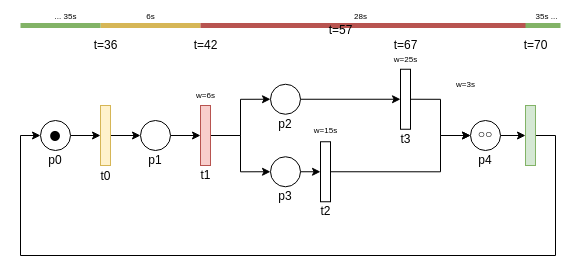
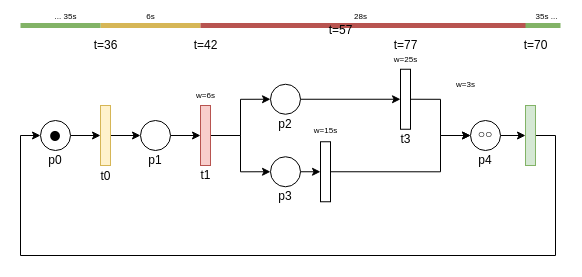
  <mxCell id="0" />
  <mxCell id="1" parent="0" />
  <mxCell id="2" style="edgeStyle=orthogonalEdgeStyle;orthogonalLoop=1;jettySize=auto;html=1;exitX=1;exitY=0.5;exitDx=0;exitDy=0;entryX=0;entryY=0.5;entryDx=0;entryDy=0;fontSize=36;rounded=0;" parent="1" source="3" target="5" edge="1"><mxGeometry relative="1" as="geometry" /></mxCell>
  <mxCell id="3" value="&lt;div style=&quot;font-size: 36px;&quot;&gt;•&lt;br style=&quot;font-size: 36px;&quot;&gt;&lt;/div&gt;" style="ellipse;whiteSpace=wrap;html=1;fontSize=36;" parent="1" vertex="1"><mxGeometry x="40" y="120" width="30" height="30" as="geometry" /></mxCell>
  <mxCell id="4" style="edgeStyle=orthogonalEdgeStyle;orthogonalLoop=1;jettySize=auto;html=1;exitX=1;exitY=0.5;exitDx=0;exitDy=0;entryX=0;entryY=0.5;entryDx=0;entryDy=0;fontSize=36;rounded=0;" parent="1" source="5" target="7" edge="1"><mxGeometry relative="1" as="geometry" /></mxCell>
  <mxCell id="5" value="" style="whiteSpace=wrap;html=1;fillColor=#fff2cc;strokeColor=#d6b656;" parent="1" vertex="1"><mxGeometry x="100" y="105" width="10" height="60" as="geometry" /></mxCell>
  <mxCell id="6" style="edgeStyle=orthogonalEdgeStyle;orthogonalLoop=1;jettySize=auto;html=1;exitX=1;exitY=0.5;exitDx=0;exitDy=0;entryX=0;entryY=0.5;entryDx=0;entryDy=0;fontSize=36;rounded=0;" parent="1" source="7" target="10" edge="1"><mxGeometry relative="1" as="geometry" /></mxCell>
  <mxCell id="7" value="" style="ellipse;whiteSpace=wrap;html=1;fontSize=36;" parent="1" vertex="1"><mxGeometry x="140" y="120" width="30" height="30" as="geometry" /></mxCell>
  <mxCell id="8" style="edgeStyle=orthogonalEdgeStyle;orthogonalLoop=1;jettySize=auto;html=1;exitX=1;exitY=0.5;exitDx=0;exitDy=0;entryX=0;entryY=0.5;entryDx=0;entryDy=0;fontSize=36;rounded=0;" parent="1" source="10" target="12" edge="1"><mxGeometry relative="1" as="geometry"><Array as="points"><mxPoint x="240" y="135" /><mxPoint x="240" y="99" /></Array></mxGeometry></mxCell>
  <mxCell id="9" style="edgeStyle=orthogonalEdgeStyle;orthogonalLoop=1;jettySize=auto;html=1;exitX=1;exitY=0.5;exitDx=0;exitDy=0;entryX=0;entryY=0.5;entryDx=0;entryDy=0;rounded=0;" parent="1" source="10" target="14" edge="1"><mxGeometry relative="1" as="geometry" /></mxCell>
  <mxCell id="10" value="" style="whiteSpace=wrap;html=1;fillColor=#f8cecc;strokeColor=#b85450;" parent="1" vertex="1"><mxGeometry x="200" y="105" width="10" height="60" as="geometry" /></mxCell>
  <mxCell id="11" style="edgeStyle=orthogonalEdgeStyle;orthogonalLoop=1;jettySize=auto;html=1;exitX=1;exitY=0.5;exitDx=0;exitDy=0;entryX=0;entryY=0.5;entryDx=0;entryDy=0;rounded=0;" parent="1" source="12" target="16" edge="1"><mxGeometry relative="1" as="geometry" /></mxCell>
  <mxCell id="12" value="" style="ellipse;whiteSpace=wrap;html=1;fontSize=36;" parent="1" vertex="1"><mxGeometry x="270" y="83.75" width="30" height="30" as="geometry" /></mxCell>
  <mxCell id="13" style="edgeStyle=orthogonalEdgeStyle;orthogonalLoop=1;jettySize=auto;html=1;exitX=1;exitY=0.5;exitDx=0;exitDy=0;entryX=0;entryY=0.5;entryDx=0;entryDy=0;rounded=0;" parent="1" source="14" target="18" edge="1"><mxGeometry relative="1" as="geometry" /></mxCell>
  <mxCell id="14" value="" style="ellipse;whiteSpace=wrap;html=1;fontSize=36;" parent="1" vertex="1"><mxGeometry x="270" y="156.25" width="30" height="30" as="geometry" /></mxCell>
  <mxCell id="15" style="edgeStyle=orthogonalEdgeStyle;orthogonalLoop=1;jettySize=auto;html=1;exitX=1;exitY=0.5;exitDx=0;exitDy=0;rounded=0;" parent="1" source="16" target="20" edge="1"><mxGeometry relative="1" as="geometry" /></mxCell>
  <mxCell id="16" value="" style="whiteSpace=wrap;html=1;" parent="1" vertex="1"><mxGeometry x="400" y="68.75" width="10" height="60" as="geometry" /></mxCell>
  <mxCell id="17" style="edgeStyle=orthogonalEdgeStyle;orthogonalLoop=1;jettySize=auto;html=1;exitX=1;exitY=0.5;exitDx=0;exitDy=0;rounded=0;" parent="1" source="18" target="20" edge="1"><mxGeometry relative="1" as="geometry"><Array as="points"><mxPoint x="440" y="171" /><mxPoint x="440" y="135" /></Array></mxGeometry></mxCell>
  <mxCell id="18" value="" style="whiteSpace=wrap;html=1;" parent="1" vertex="1"><mxGeometry x="320" y="141.25" width="10" height="60" as="geometry" /></mxCell>
  <mxCell id="19" style="edgeStyle=orthogonalEdgeStyle;rounded=0;orthogonalLoop=1;jettySize=auto;html=1;exitX=1;exitY=0.5;exitDx=0;exitDy=0;entryX=0;entryY=0.5;entryDx=0;entryDy=0;fontSize=12;" parent="1" source="20" target="31" edge="1"><mxGeometry relative="1" as="geometry" /></mxCell>
  <mxCell id="20" value="○○" style="ellipse;whiteSpace=wrap;html=1;verticalAlign=top;" parent="1" vertex="1"><mxGeometry x="470" y="120" width="30" height="30" as="geometry" /></mxCell>
  <mxCell id="21" value="p0" style="text;html=1;strokeColor=none;fillColor=none;align=center;verticalAlign=middle;whiteSpace=wrap;rounded=0;fontSize=12;" parent="1" vertex="1"><mxGeometry x="45" y="150" width="20" height="20" as="geometry" /></mxCell>
- <mxCell id="22" value="t2" style="text;html=1;align=center;verticalAlign=middle;resizable=0;points=[];autosize=1;fontSize=12;" parent="1" vertex="1"><mxGeometry x="310" y="201.25" width="30" height="20" as="geometry" /></mxCell>
  <mxCell id="23" value="t0" style="text;html=1;align=center;verticalAlign=middle;resizable=0;points=[];autosize=1;fontSize=12;" parent="1" vertex="1"><mxGeometry x="90" y="166.25" width="30" height="20" as="geometry" /></mxCell>
  <mxCell id="24" value="p1" style="text;html=1;strokeColor=none;fillColor=none;align=center;verticalAlign=middle;whiteSpace=wrap;rounded=0;fontSize=12;" parent="1" vertex="1"><mxGeometry x="145" y="150" width="20" height="20" as="geometry" /></mxCell>
  <mxCell id="25" value="p2" style="text;html=1;strokeColor=none;fillColor=none;align=center;verticalAlign=middle;whiteSpace=wrap;rounded=0;fontSize=12;" parent="1" vertex="1"><mxGeometry x="275" y="114" width="20" height="20" as="geometry" /></mxCell>
  <mxCell id="26" value="p3" style="text;html=1;strokeColor=none;fillColor=none;align=center;verticalAlign=middle;whiteSpace=wrap;rounded=0;fontSize=12;" parent="1" vertex="1"><mxGeometry x="275" y="186" width="20" height="20" as="geometry" /></mxCell>
  <mxCell id="27" value="p4" style="text;html=1;strokeColor=none;fillColor=none;align=center;verticalAlign=middle;whiteSpace=wrap;rounded=0;fontSize=12;" parent="1" vertex="1"><mxGeometry x="475" y="150" width="20" height="20" as="geometry" /></mxCell>
  <mxCell id="28" value="t1" style="text;html=1;align=center;verticalAlign=middle;resizable=0;points=[];autosize=1;fontSize=12;" parent="1" vertex="1"><mxGeometry x="190" y="165" width="30" height="20" as="geometry" /></mxCell>
  <mxCell id="29" value="t3" style="text;html=1;align=center;verticalAlign=middle;resizable=0;points=[];autosize=1;fontSize=12;" parent="1" vertex="1"><mxGeometry x="390" y="128.75" width="30" height="20" as="geometry" /></mxCell>
  <mxCell id="30" style="edgeStyle=orthogonalEdgeStyle;rounded=0;orthogonalLoop=1;jettySize=auto;html=1;exitX=1;exitY=0.5;exitDx=0;exitDy=0;entryX=0;entryY=0.5;entryDx=0;entryDy=0;fontSize=12;" parent="1" source="31" target="3" edge="1"><mxGeometry relative="1" as="geometry"><Array as="points"><mxPoint x="555" y="135" /><mxPoint x="555" y="255" /><mxPoint x="20" y="255" /><mxPoint x="20" y="135" /></Array></mxGeometry></mxCell>
  <mxCell id="31" value="" style="whiteSpace=wrap;html=1;strokeColor=#82b366;fontSize=12;fillColor=#d5e8d4;" parent="1" vertex="1"><mxGeometry x="525" y="105" width="10" height="60" as="geometry" /></mxCell>
  <mxCell id="32" value="w=6s" style="text;html=1;align=center;verticalAlign=middle;resizable=0;points=[];autosize=1;fontSize=8;fillColor=none;gradientColor=none;" parent="1" vertex="1"><mxGeometry x="190" y="85" width="30" height="20" as="geometry" /></mxCell>
  <mxCell id="33" value="w=3s" style="text;html=1;align=center;verticalAlign=middle;resizable=0;points=[];autosize=1;fontSize=8;fillColor=none;gradientColor=none;" parent="1" vertex="1"><mxGeometry x="450" y="74" width="30" height="20" as="geometry" /></mxCell>
  <mxCell id="34" value="" style="endArrow=none;html=1;fontSize=8;strokeWidth=5;fillColor=#fff2cc;strokeColor=#d6b656;" parent="1" edge="1"><mxGeometry width="50" height="50" relative="1" as="geometry"><mxPoint x="100" y="25" as="sourcePoint" /><mxPoint x="200" y="25" as="targetPoint" /></mxGeometry></mxCell>
  <mxCell id="35" value="6s" style="edgeLabel;html=1;align=center;verticalAlign=middle;resizable=0;points=[];fontSize=8;" parent="34" vertex="1" connectable="0"><mxGeometry x="-0.126" y="2" relative="1" as="geometry"><mxPoint x="5.48" y="-8" as="offset" /></mxGeometry></mxCell>
  <mxCell id="36" value="" style="endArrow=none;html=1;fontSize=8;strokeWidth=5;fillColor=#f8cecc;strokeColor=#b85450;" parent="1" edge="1"><mxGeometry width="50" height="50" relative="1" as="geometry"><mxPoint x="200" y="25" as="sourcePoint" /><mxPoint x="530" y="25" as="targetPoint" /></mxGeometry></mxCell>
  <mxCell id="37" value="28s" style="edgeLabel;html=1;align=center;verticalAlign=middle;resizable=0;points=[];fontSize=8;" parent="36" vertex="1" connectable="0"><mxGeometry x="-0.179" y="2" relative="1" as="geometry"><mxPoint x="24.29" y="-8" as="offset" /></mxGeometry></mxCell>
  <mxCell id="38" value="" style="endArrow=none;html=1;fontSize=8;strokeWidth=5;fillColor=#d5e8d4;strokeColor=#82b366;" parent="1" edge="1"><mxGeometry width="50" height="50" relative="1" as="geometry"><mxPoint x="525" y="25" as="sourcePoint" /><mxPoint x="560" y="25" as="targetPoint" /></mxGeometry></mxCell>
  <mxCell id="39" value="35s ..." style="edgeLabel;html=1;align=center;verticalAlign=middle;resizable=0;points=[];fontSize=8;" parent="38" vertex="1" connectable="0"><mxGeometry x="0.418" y="-2" relative="1" as="geometry"><mxPoint x="-4.76" y="-12" as="offset" /></mxGeometry></mxCell>
  <mxCell id="40" value="" style="endArrow=none;html=1;fontSize=8;strokeWidth=5;fillColor=#d5e8d4;strokeColor=#82b366;" parent="1" edge="1"><mxGeometry width="50" height="50" relative="1" as="geometry"><mxPoint x="20" y="25" as="sourcePoint" /><mxPoint x="100" y="25" as="targetPoint" /></mxGeometry></mxCell>
  <mxCell id="41" value="... 35s" style="edgeLabel;html=1;align=center;verticalAlign=middle;resizable=0;points=[];fontSize=8;" parent="40" vertex="1" connectable="0"><mxGeometry x="0.198" y="-2" relative="1" as="geometry"><mxPoint x="-3.1" y="-12" as="offset" /></mxGeometry></mxCell>
  <mxCell id="42" value="w=25s" style="text;html=1;align=center;verticalAlign=middle;resizable=0;points=[];autosize=1;fontSize=8;fillColor=none;gradientColor=none;" parent="1" vertex="1"><mxGeometry x="385" y="49" width="40" height="20" as="geometry" /></mxCell>
  <mxCell id="43" value="w=15s" style="text;html=1;align=center;verticalAlign=middle;resizable=0;points=[];autosize=1;fontSize=8;fillColor=none;gradientColor=none;" parent="1" vertex="1"><mxGeometry x="305" y="120" width="40" height="20" as="geometry" /></mxCell>
  <mxCell id="44" value="t=36" style="text;html=1;align=center;verticalAlign=middle;resizable=0;points=[];autosize=1;" vertex="1" parent="1"><mxGeometry x="85" y="35" width="40" height="20" as="geometry" /></mxCell>
  <mxCell id="45" value="t=42" style="text;html=1;align=center;verticalAlign=middle;resizable=0;points=[];autosize=1;" vertex="1" parent="1"><mxGeometry x="185" y="35" width="40" height="20" as="geometry" /></mxCell>
  <mxCell id="46" value="t=57" style="text;html=1;align=center;verticalAlign=middle;resizable=0;points=[];autosize=1;" vertex="1" parent="1"><mxGeometry x="320" y="20" width="40" height="20" as="geometry" /></mxCell>
- <mxCell id="47" value="t=67" style="text;html=1;align=center;verticalAlign=middle;resizable=0;points=[];autosize=1;" vertex="1" parent="1"><mxGeometry x="385" y="35" width="40" height="20" as="geometry" /></mxCell>
+ <mxCell id="47" value="t=77" style="text;html=1;align=center;verticalAlign=middle;resizable=0;points=[];autosize=1;" vertex="1" parent="1"><mxGeometry x="385" y="35" width="40" height="20" as="geometry" /></mxCell>
  <mxCell id="48" value="t=70" style="text;html=1;align=center;verticalAlign=middle;resizable=0;points=[];autosize=1;" vertex="1" parent="1"><mxGeometry x="515" y="35" width="40" height="20" as="geometry" /></mxCell>
